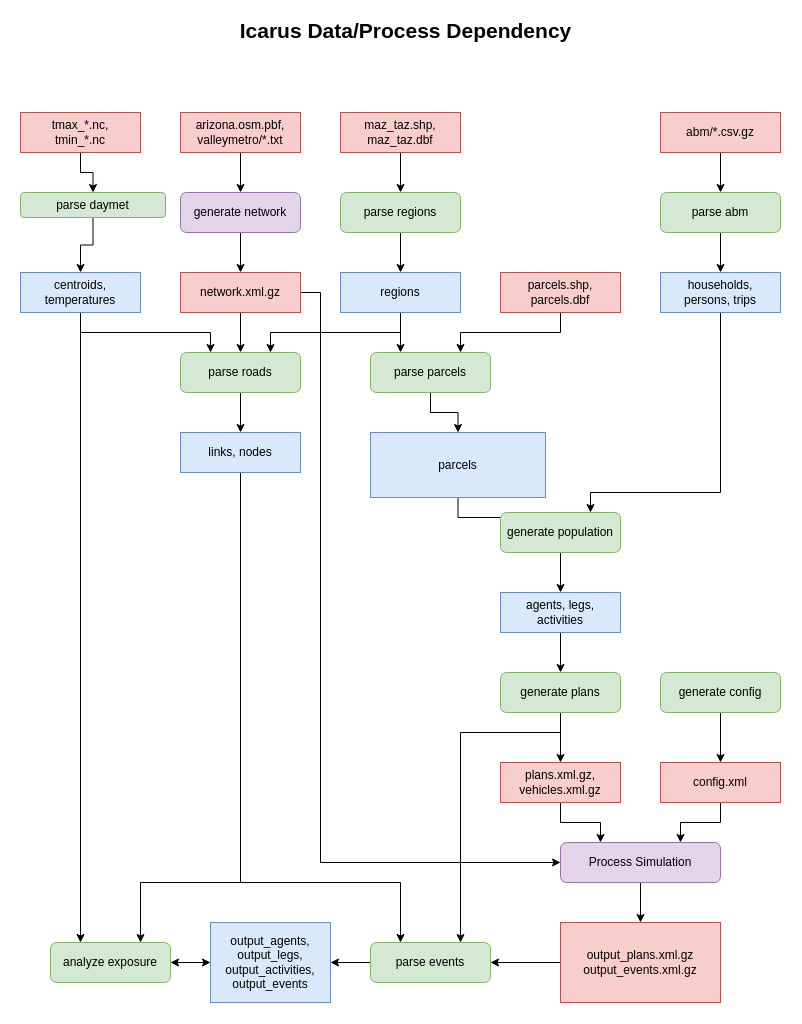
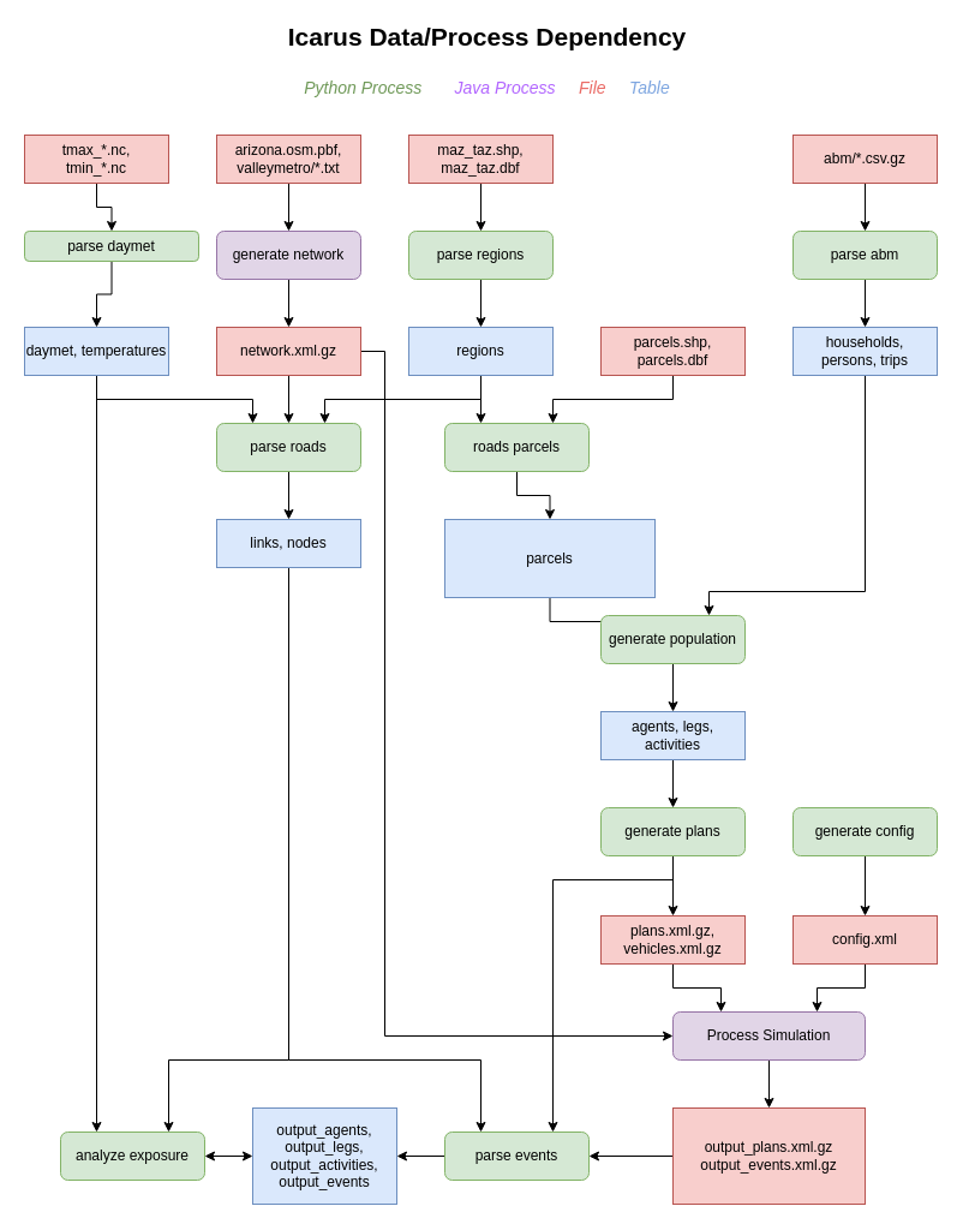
  <mxCell id="0" />
  <mxCell id="1" parent="0" />
  <mxCell id="2" style="edgeStyle=orthogonalEdgeStyle;rounded=0;orthogonalLoop=1;jettySize=auto;html=1;exitX=0.5;exitY=1;exitDx=0;exitDy=0;entryX=0.75;entryY=0;entryDx=0;entryDy=0;" parent="1" source="3" target="56" edge="1"><mxGeometry relative="1" as="geometry"><Array as="points"><mxPoint x="720" y="492" /><mxPoint x="590" y="492" /></Array></mxGeometry></mxCell>
  <mxCell id="3" value="&lt;div&gt;households, &lt;br&gt;&lt;/div&gt;&lt;div&gt;persons, trips&lt;/div&gt;" style="rounded=0;whiteSpace=wrap;html=1;fillColor=#dae8fc;strokeColor=#6c8ebf;" parent="1" vertex="1"><mxGeometry x="660" y="272" width="120" height="40" as="geometry" /></mxCell>
  <mxCell id="4" style="edgeStyle=orthogonalEdgeStyle;rounded=0;orthogonalLoop=1;jettySize=auto;html=1;exitX=0.5;exitY=1;exitDx=0;exitDy=0;entryX=0.5;entryY=0;entryDx=0;entryDy=0;" parent="1" source="6" target="52" edge="1"><mxGeometry relative="1" as="geometry" /></mxCell>
  <mxCell id="5" style="edgeStyle=orthogonalEdgeStyle;rounded=0;orthogonalLoop=1;jettySize=auto;html=1;exitX=1;exitY=0.5;exitDx=0;exitDy=0;entryX=0;entryY=0.5;entryDx=0;entryDy=0;startArrow=none;startFill=0;" parent="1" source="6" target="61" edge="1"><mxGeometry relative="1" as="geometry"><Array as="points"><mxPoint x="320" y="292" /><mxPoint x="320" y="862" /></Array></mxGeometry></mxCell>
  <mxCell id="6" value="network.xml.gz" style="rounded=0;whiteSpace=wrap;html=1;fillColor=#f8cecc;strokeColor=#b85450;" parent="1" vertex="1"><mxGeometry x="180" y="272" width="120" height="40" as="geometry" /></mxCell>
  <mxCell id="7" style="edgeStyle=orthogonalEdgeStyle;rounded=0;orthogonalLoop=1;jettySize=auto;html=1;exitX=0.5;exitY=1;exitDx=0;exitDy=0;entryX=0.25;entryY=0;entryDx=0;entryDy=0;" parent="1" source="9" target="41" edge="1"><mxGeometry relative="1" as="geometry"><Array as="points"><mxPoint x="240" y="882" /><mxPoint x="400" y="882" /></Array></mxGeometry></mxCell>
  <mxCell id="8" style="edgeStyle=orthogonalEdgeStyle;rounded=0;orthogonalLoop=1;jettySize=auto;html=1;exitX=0.5;exitY=1;exitDx=0;exitDy=0;entryX=0.75;entryY=0;entryDx=0;entryDy=0;" parent="1" source="9" target="42" edge="1"><mxGeometry relative="1" as="geometry"><Array as="points"><mxPoint x="240" y="882" /><mxPoint x="140" y="882" /></Array><mxPoint x="140" y="862" as="targetPoint" /></mxGeometry></mxCell>
  <mxCell id="9" value="links, nodes" style="rounded=0;whiteSpace=wrap;html=1;fillColor=#dae8fc;strokeColor=#6c8ebf;" parent="1" vertex="1"><mxGeometry x="180" y="432" width="120" height="40" as="geometry" /></mxCell>
  <mxCell id="10" style="edgeStyle=orthogonalEdgeStyle;rounded=0;orthogonalLoop=1;jettySize=auto;html=1;exitX=0.5;exitY=1;exitDx=0;exitDy=0;entryX=0.25;entryY=0;entryDx=0;entryDy=0;" parent="1" source="12" target="52" edge="1"><mxGeometry relative="1" as="geometry" /></mxCell>
  <mxCell id="11" style="edgeStyle=orthogonalEdgeStyle;rounded=0;orthogonalLoop=1;jettySize=auto;html=1;exitX=0.5;exitY=1;exitDx=0;exitDy=0;entryX=0.25;entryY=0;entryDx=0;entryDy=0;" parent="1" source="12" target="42" edge="1"><mxGeometry relative="1" as="geometry"><mxPoint x="80" y="862" as="targetPoint" /></mxGeometry></mxCell>
- <mxCell id="12" value="centroids, temperatures" style="rounded=0;whiteSpace=wrap;html=1;fillColor=#dae8fc;strokeColor=#6c8ebf;" parent="1" vertex="1"><mxGeometry x="20" y="272" width="120" height="40" as="geometry" /></mxCell>
+ <mxCell id="12" value="daymet, temperatures" style="rounded=0;whiteSpace=wrap;html=1;fillColor=#dae8fc;strokeColor=#6c8ebf;" parent="1" vertex="1"><mxGeometry x="20" y="272" width="120" height="40" as="geometry" /></mxCell>
  <mxCell id="13" style="edgeStyle=orthogonalEdgeStyle;rounded=0;orthogonalLoop=1;jettySize=auto;html=1;exitX=0.5;exitY=1;exitDx=0;exitDy=0;entryX=0.5;entryY=0;entryDx=0;entryDy=0;" parent="1" source="14" target="59" edge="1"><mxGeometry relative="1" as="geometry" /></mxCell>
  <mxCell id="14" value="&lt;div&gt;agents, legs,&lt;/div&gt;&lt;div&gt;activities&lt;br&gt;&lt;/div&gt;" style="rounded=0;whiteSpace=wrap;html=1;fillColor=#dae8fc;strokeColor=#6c8ebf;" parent="1" vertex="1"><mxGeometry x="500" y="592" width="120" height="40" as="geometry" /></mxCell>
  <mxCell id="15" style="edgeStyle=orthogonalEdgeStyle;rounded=0;orthogonalLoop=1;jettySize=auto;html=1;exitX=0.5;exitY=1;exitDx=0;exitDy=0;entryX=0.25;entryY=0;entryDx=0;entryDy=0;" parent="1" source="16" target="56" edge="1"><mxGeometry relative="1" as="geometry" /></mxCell>
  <mxCell id="16" value="parcels" style="rounded=0;whiteSpace=wrap;html=1;fillColor=#dae8fc;strokeColor=#6c8ebf;" parent="1" vertex="1"><mxGeometry x="370" y="432" width="175" height="65" as="geometry" /></mxCell>
  <mxCell id="17" style="edgeStyle=orthogonalEdgeStyle;rounded=0;orthogonalLoop=1;jettySize=auto;html=1;exitX=0.5;exitY=1;exitDx=0;exitDy=0;entryX=0.25;entryY=0;entryDx=0;entryDy=0;" parent="1" source="19" target="54" edge="1"><mxGeometry relative="1" as="geometry" /></mxCell>
  <mxCell id="18" style="edgeStyle=orthogonalEdgeStyle;rounded=0;orthogonalLoop=1;jettySize=auto;html=1;exitX=0.5;exitY=1;exitDx=0;exitDy=0;entryX=0.75;entryY=0;entryDx=0;entryDy=0;" parent="1" source="19" target="52" edge="1"><mxGeometry relative="1" as="geometry" /></mxCell>
  <mxCell id="19" value="regions" style="rounded=0;whiteSpace=wrap;html=1;fillColor=#dae8fc;strokeColor=#6c8ebf;" parent="1" vertex="1"><mxGeometry x="340" y="272" width="120" height="40" as="geometry" /></mxCell>
  <mxCell id="20" style="edgeStyle=orthogonalEdgeStyle;rounded=0;orthogonalLoop=1;jettySize=auto;html=1;exitX=0.5;exitY=1;exitDx=0;exitDy=0;entryX=0.25;entryY=0;entryDx=0;entryDy=0;" parent="1" source="21" target="61" edge="1"><mxGeometry relative="1" as="geometry" /></mxCell>
  <mxCell id="21" value="&lt;div&gt;plans.xml.gz,&lt;/div&gt;&lt;div&gt;vehicles.xml.gz&lt;br&gt;&lt;/div&gt;" style="rounded=0;whiteSpace=wrap;html=1;fillColor=#f8cecc;strokeColor=#b85450;" parent="1" vertex="1"><mxGeometry x="500" y="762" width="120" height="40" as="geometry" /></mxCell>
  <mxCell id="22" style="edgeStyle=orthogonalEdgeStyle;rounded=0;orthogonalLoop=1;jettySize=auto;html=1;exitX=0.5;exitY=1;exitDx=0;exitDy=0;entryX=0.75;entryY=0;entryDx=0;entryDy=0;" parent="1" source="23" target="61" edge="1"><mxGeometry relative="1" as="geometry" /></mxCell>
  <mxCell id="23" value="config.xml" style="rounded=0;whiteSpace=wrap;html=1;fillColor=#f8cecc;strokeColor=#b85450;" parent="1" vertex="1"><mxGeometry x="660" y="762" width="120" height="40" as="geometry" /></mxCell>
  <mxCell id="24" style="edgeStyle=orthogonalEdgeStyle;rounded=0;orthogonalLoop=1;jettySize=auto;html=1;exitX=0;exitY=0.5;exitDx=0;exitDy=0;entryX=1;entryY=0.5;entryDx=0;entryDy=0;startArrow=classic;startFill=1;" parent="1" source="25" target="42" edge="1"><mxGeometry relative="1" as="geometry" /></mxCell>
  <mxCell id="25" value="&lt;div&gt;output_agents,&lt;/div&gt;&lt;div&gt;output_legs,&lt;/div&gt;&lt;div&gt;output_activities,&lt;/div&gt;&lt;div&gt;output_events&lt;br&gt;&lt;/div&gt;" style="rounded=0;whiteSpace=wrap;html=1;fillColor=#dae8fc;strokeColor=#6c8ebf;" parent="1" vertex="1"><mxGeometry x="210" y="922" width="120" height="80" as="geometry" /></mxCell>
  <mxCell id="26" style="edgeStyle=orthogonalEdgeStyle;rounded=0;orthogonalLoop=1;jettySize=auto;html=1;exitX=0;exitY=0.5;exitDx=0;exitDy=0;entryX=1;entryY=0.5;entryDx=0;entryDy=0;" parent="1" source="27" target="41" edge="1"><mxGeometry relative="1" as="geometry" /></mxCell>
  <mxCell id="27" value="&lt;div&gt;output_plans.xml.gz&lt;/div&gt;&lt;div&gt;output_events.xml.gz&lt;br&gt;&lt;/div&gt;" style="rounded=0;whiteSpace=wrap;html=1;fillColor=#f8cecc;strokeColor=#b85450;" parent="1" vertex="1"><mxGeometry x="560" y="922" width="160" height="80" as="geometry" /></mxCell>
  <mxCell id="28" style="edgeStyle=orthogonalEdgeStyle;rounded=0;orthogonalLoop=1;jettySize=auto;html=1;exitX=0.5;exitY=1;exitDx=0;exitDy=0;entryX=0.75;entryY=0;entryDx=0;entryDy=0;" parent="1" source="29" target="54" edge="1"><mxGeometry relative="1" as="geometry" /></mxCell>
  <mxCell id="29" value="&lt;div&gt;parcels.shp,&lt;/div&gt;&lt;div&gt;parcels.dbf&lt;/div&gt;" style="rounded=0;whiteSpace=wrap;html=1;fillColor=#f8cecc;strokeColor=#b85450;" parent="1" vertex="1"><mxGeometry x="500" y="272" width="120" height="40" as="geometry" /></mxCell>
  <mxCell id="30" style="edgeStyle=orthogonalEdgeStyle;rounded=0;orthogonalLoop=1;jettySize=auto;html=1;exitX=0.5;exitY=1;exitDx=0;exitDy=0;entryX=0.5;entryY=0;entryDx=0;entryDy=0;" parent="1" source="31" target="48" edge="1"><mxGeometry relative="1" as="geometry" /></mxCell>
  <mxCell id="31" value="&lt;div&gt;maz_taz.shp,&lt;/div&gt;&lt;div&gt;maz_taz.dbf&lt;/div&gt;" style="rounded=0;whiteSpace=wrap;html=1;fillColor=#f8cecc;strokeColor=#b85450;" parent="1" vertex="1"><mxGeometry x="340" y="112" width="120" height="40" as="geometry" /></mxCell>
  <mxCell id="32" style="edgeStyle=orthogonalEdgeStyle;rounded=0;orthogonalLoop=1;jettySize=auto;html=1;exitX=0.5;exitY=1;exitDx=0;exitDy=0;entryX=0.5;entryY=0;entryDx=0;entryDy=0;" parent="1" source="33" target="44" edge="1"><mxGeometry relative="1" as="geometry" /></mxCell>
  <mxCell id="33" value="&lt;div&gt;tmax_*.nc, &lt;br&gt;&lt;/div&gt;&lt;div&gt;tmin_*.nc&lt;/div&gt;" style="rounded=0;whiteSpace=wrap;html=1;fillColor=#f8cecc;strokeColor=#b85450;" parent="1" vertex="1"><mxGeometry x="20" y="112" width="120" height="40" as="geometry" /></mxCell>
  <mxCell id="34" style="edgeStyle=orthogonalEdgeStyle;rounded=0;orthogonalLoop=1;jettySize=auto;html=1;exitX=0.5;exitY=1;exitDx=0;exitDy=0;entryX=0.5;entryY=0;entryDx=0;entryDy=0;" parent="1" source="35" target="46" edge="1"><mxGeometry relative="1" as="geometry" /></mxCell>
  <mxCell id="35" value="&lt;div&gt;arizona.osm.pbf,&lt;/div&gt;&lt;div&gt;valleymetro/*.txt&lt;br&gt;&lt;/div&gt;" style="rounded=0;whiteSpace=wrap;html=1;fillColor=#f8cecc;strokeColor=#b85450;" parent="1" vertex="1"><mxGeometry x="180" y="112" width="120" height="40" as="geometry" /></mxCell>
  <mxCell id="36" style="edgeStyle=orthogonalEdgeStyle;rounded=0;orthogonalLoop=1;jettySize=auto;html=1;exitX=0.5;exitY=1;exitDx=0;exitDy=0;entryX=0.5;entryY=0;entryDx=0;entryDy=0;" parent="1" source="37" target="50" edge="1"><mxGeometry relative="1" as="geometry" /></mxCell>
  <mxCell id="37" value="&lt;div&gt;abm/*.csv.gz&lt;br&gt;&lt;/div&gt;" style="rounded=0;whiteSpace=wrap;html=1;fillColor=#f8cecc;strokeColor=#b85450;" parent="1" vertex="1"><mxGeometry x="660" y="112" width="120" height="40" as="geometry" /></mxCell>
  <mxCell id="38" style="edgeStyle=orthogonalEdgeStyle;rounded=0;orthogonalLoop=1;jettySize=auto;html=1;exitX=0.5;exitY=1;exitDx=0;exitDy=0;entryX=0.5;entryY=0;entryDx=0;entryDy=0;" parent="1" source="39" target="23" edge="1"><mxGeometry relative="1" as="geometry" /></mxCell>
  <mxCell id="39" value="&lt;div&gt;generate config&lt;/div&gt;" style="rounded=1;whiteSpace=wrap;html=1;fillColor=#d5e8d4;strokeColor=#82b366;" parent="1" vertex="1"><mxGeometry x="660" y="672" width="120" height="40" as="geometry" /></mxCell>
  <mxCell id="40" style="edgeStyle=orthogonalEdgeStyle;rounded=0;orthogonalLoop=1;jettySize=auto;html=1;exitX=0;exitY=0.5;exitDx=0;exitDy=0;entryX=1;entryY=0.5;entryDx=0;entryDy=0;" parent="1" source="41" target="25" edge="1"><mxGeometry relative="1" as="geometry" /></mxCell>
  <mxCell id="41" value="parse events" style="rounded=1;whiteSpace=wrap;html=1;fillColor=#d5e8d4;strokeColor=#82b366;" parent="1" vertex="1"><mxGeometry x="370" y="942" width="120" height="40" as="geometry" /></mxCell>
  <mxCell id="42" value="analyze exposure" style="rounded=1;whiteSpace=wrap;html=1;fillColor=#d5e8d4;strokeColor=#82b366;" parent="1" vertex="1"><mxGeometry x="50" y="942" width="120" height="40" as="geometry" /></mxCell>
  <mxCell id="43" style="edgeStyle=orthogonalEdgeStyle;rounded=0;orthogonalLoop=1;jettySize=auto;html=1;exitX=0.5;exitY=1;exitDx=0;exitDy=0;entryX=0.5;entryY=0;entryDx=0;entryDy=0;" parent="1" source="44" target="12" edge="1"><mxGeometry relative="1" as="geometry" /></mxCell>
  <mxCell id="44" value="&lt;div&gt;parse daymet&lt;/div&gt;" style="rounded=1;whiteSpace=wrap;html=1;fillColor=#d5e8d4;strokeColor=#82b366;" parent="1" vertex="1"><mxGeometry x="20" y="192" width="145" height="25" as="geometry" /></mxCell>
  <mxCell id="45" style="edgeStyle=orthogonalEdgeStyle;rounded=0;orthogonalLoop=1;jettySize=auto;html=1;exitX=0.5;exitY=1;exitDx=0;exitDy=0;" parent="1" source="46" target="6" edge="1"><mxGeometry relative="1" as="geometry" /></mxCell>
  <mxCell id="46" value="&lt;div&gt;generate network&lt;/div&gt;" style="rounded=1;whiteSpace=wrap;html=1;fillColor=#e1d5e7;strokeColor=#9673a6;" parent="1" vertex="1"><mxGeometry x="180" y="192" width="120" height="40" as="geometry" /></mxCell>
  <mxCell id="47" style="edgeStyle=orthogonalEdgeStyle;rounded=0;orthogonalLoop=1;jettySize=auto;html=1;exitX=0.5;exitY=1;exitDx=0;exitDy=0;entryX=0.5;entryY=0;entryDx=0;entryDy=0;" parent="1" source="48" target="19" edge="1"><mxGeometry relative="1" as="geometry" /></mxCell>
  <mxCell id="48" value="parse regions" style="rounded=1;whiteSpace=wrap;html=1;fillColor=#d5e8d4;strokeColor=#82b366;" parent="1" vertex="1"><mxGeometry x="340" y="192" width="120" height="40" as="geometry" /></mxCell>
  <mxCell id="49" style="edgeStyle=orthogonalEdgeStyle;rounded=0;orthogonalLoop=1;jettySize=auto;html=1;exitX=0.5;exitY=1;exitDx=0;exitDy=0;entryX=0.5;entryY=0;entryDx=0;entryDy=0;" parent="1" source="50" target="3" edge="1"><mxGeometry relative="1" as="geometry" /></mxCell>
  <mxCell id="50" value="parse abm" style="rounded=1;whiteSpace=wrap;html=1;fillColor=#d5e8d4;strokeColor=#82b366;" parent="1" vertex="1"><mxGeometry x="660" y="192" width="120" height="40" as="geometry" /></mxCell>
  <mxCell id="51" style="edgeStyle=orthogonalEdgeStyle;rounded=0;orthogonalLoop=1;jettySize=auto;html=1;exitX=0.5;exitY=1;exitDx=0;exitDy=0;entryX=0.5;entryY=0;entryDx=0;entryDy=0;" parent="1" source="52" target="9" edge="1"><mxGeometry relative="1" as="geometry" /></mxCell>
  <mxCell id="52" value="&lt;div&gt;parse roads&lt;/div&gt;" style="rounded=1;whiteSpace=wrap;html=1;fillColor=#d5e8d4;strokeColor=#82b366;" parent="1" vertex="1"><mxGeometry x="180" y="352" width="120" height="40" as="geometry" /></mxCell>
  <mxCell id="53" style="edgeStyle=orthogonalEdgeStyle;rounded=0;orthogonalLoop=1;jettySize=auto;html=1;exitX=0.5;exitY=1;exitDx=0;exitDy=0;entryX=0.5;entryY=0;entryDx=0;entryDy=0;" parent="1" source="54" target="16" edge="1"><mxGeometry relative="1" as="geometry" /></mxCell>
- <mxCell id="54" value="&lt;div&gt;parse parcels&lt;/div&gt;" style="rounded=1;whiteSpace=wrap;html=1;fillColor=#d5e8d4;strokeColor=#82b366;" parent="1" vertex="1"><mxGeometry x="370" y="352" width="120" height="40" as="geometry" /></mxCell>
+ <mxCell id="54" value="&lt;div&gt;roads parcels&lt;/div&gt;" style="rounded=1;whiteSpace=wrap;html=1;fillColor=#d5e8d4;strokeColor=#82b366;" parent="1" vertex="1"><mxGeometry x="370" y="352" width="120" height="40" as="geometry" /></mxCell>
  <mxCell id="55" style="edgeStyle=orthogonalEdgeStyle;rounded=0;orthogonalLoop=1;jettySize=auto;html=1;exitX=0.5;exitY=1;exitDx=0;exitDy=0;entryX=0.5;entryY=0;entryDx=0;entryDy=0;" parent="1" source="56" target="14" edge="1"><mxGeometry relative="1" as="geometry" /></mxCell>
  <mxCell id="56" value="&lt;div&gt;generate population&lt;/div&gt;" style="rounded=1;whiteSpace=wrap;html=1;fillColor=#d5e8d4;strokeColor=#82b366;" parent="1" vertex="1"><mxGeometry x="500" y="512" width="120" height="40" as="geometry" /></mxCell>
  <mxCell id="57" style="edgeStyle=orthogonalEdgeStyle;rounded=0;orthogonalLoop=1;jettySize=auto;html=1;exitX=0.5;exitY=1;exitDx=0;exitDy=0;entryX=0.5;entryY=0;entryDx=0;entryDy=0;" parent="1" source="59" target="21" edge="1"><mxGeometry relative="1" as="geometry" /></mxCell>
  <mxCell id="58" style="edgeStyle=orthogonalEdgeStyle;rounded=0;orthogonalLoop=1;jettySize=auto;html=1;exitX=0.5;exitY=1;exitDx=0;exitDy=0;entryX=0.75;entryY=0;entryDx=0;entryDy=0;" parent="1" source="59" target="41" edge="1"><mxGeometry relative="1" as="geometry"><Array as="points"><mxPoint x="560" y="732" /><mxPoint x="460" y="732" /></Array></mxGeometry></mxCell>
  <mxCell id="59" value="&lt;div&gt;generate plans&lt;/div&gt;" style="rounded=1;whiteSpace=wrap;html=1;fillColor=#d5e8d4;strokeColor=#82b366;" parent="1" vertex="1"><mxGeometry x="500" y="672" width="120" height="40" as="geometry" /></mxCell>
  <mxCell id="60" style="edgeStyle=orthogonalEdgeStyle;rounded=0;orthogonalLoop=1;jettySize=auto;html=1;exitX=0.5;exitY=1;exitDx=0;exitDy=0;entryX=0.5;entryY=0;entryDx=0;entryDy=0;" parent="1" source="61" target="27" edge="1"><mxGeometry relative="1" as="geometry" /></mxCell>
  <mxCell id="61" value="Process Simulation" style="rounded=1;whiteSpace=wrap;html=1;fillColor=#e1d5e7;strokeColor=#9673a6;" parent="1" vertex="1"><mxGeometry x="560" y="842" width="160" height="40" as="geometry" /></mxCell>
  <mxCell id="62" value="&lt;font style=&quot;font-size: 21px&quot;&gt;&lt;b&gt;Icarus Data/Process Dependency&lt;br&gt;&lt;/b&gt;&lt;/font&gt;" style="text;html=1;align=center;verticalAlign=middle;resizable=0;points=[];autosize=1;" parent="1" vertex="1"><mxGeometry x="230" y="20" width="350" height="20" as="geometry" /></mxCell>
+ <mxCell id="63" value="&lt;i&gt;&lt;font style=&quot;font-size: 14px&quot;&gt;&lt;font color=&quot;#6F9958&quot;&gt;Python Process&lt;/font&gt;&amp;nbsp;&amp;nbsp;&amp;nbsp;&amp;nbsp;&amp;nbsp;&amp;nbsp; &lt;font color=&quot;#B266FF&quot;&gt;Java Process&lt;/font&gt;&amp;nbsp;&amp;nbsp;&amp;nbsp;&amp;nbsp; &lt;font color=&quot;#EA6B66&quot;&gt;File&lt;/font&gt;&amp;nbsp;&amp;nbsp;&amp;nbsp;&amp;nbsp; &lt;font color=&quot;#7EA6E0&quot;&gt;Table&lt;/font&gt;&lt;br&gt;&lt;/font&gt;&lt;/i&gt;" style="text;html=1;align=center;verticalAlign=middle;resizable=0;points=[];autosize=1;" parent="1" vertex="1"><mxGeometry x="245" y="63" width="320" height="20" as="geometry" /></mxCell>
